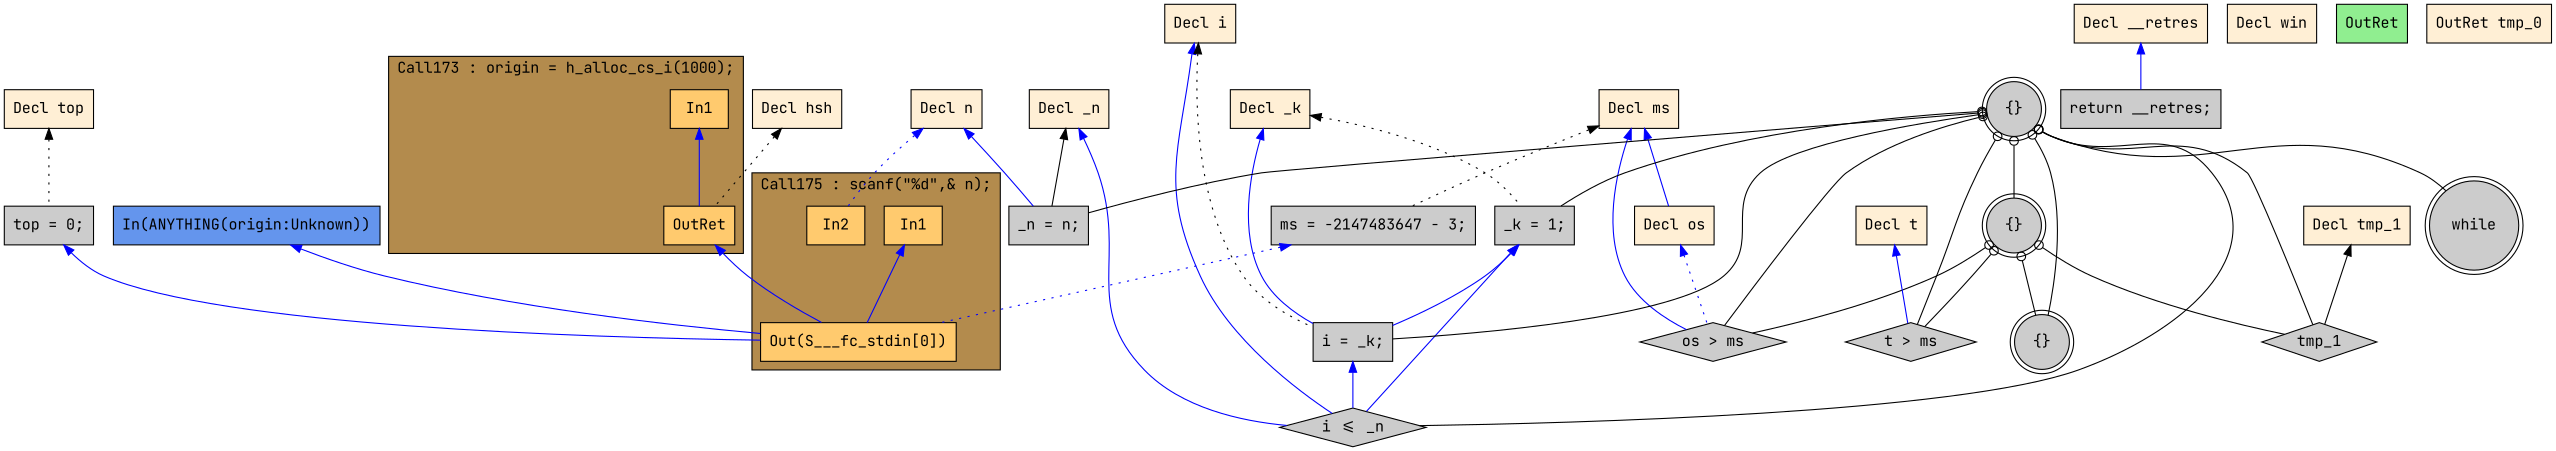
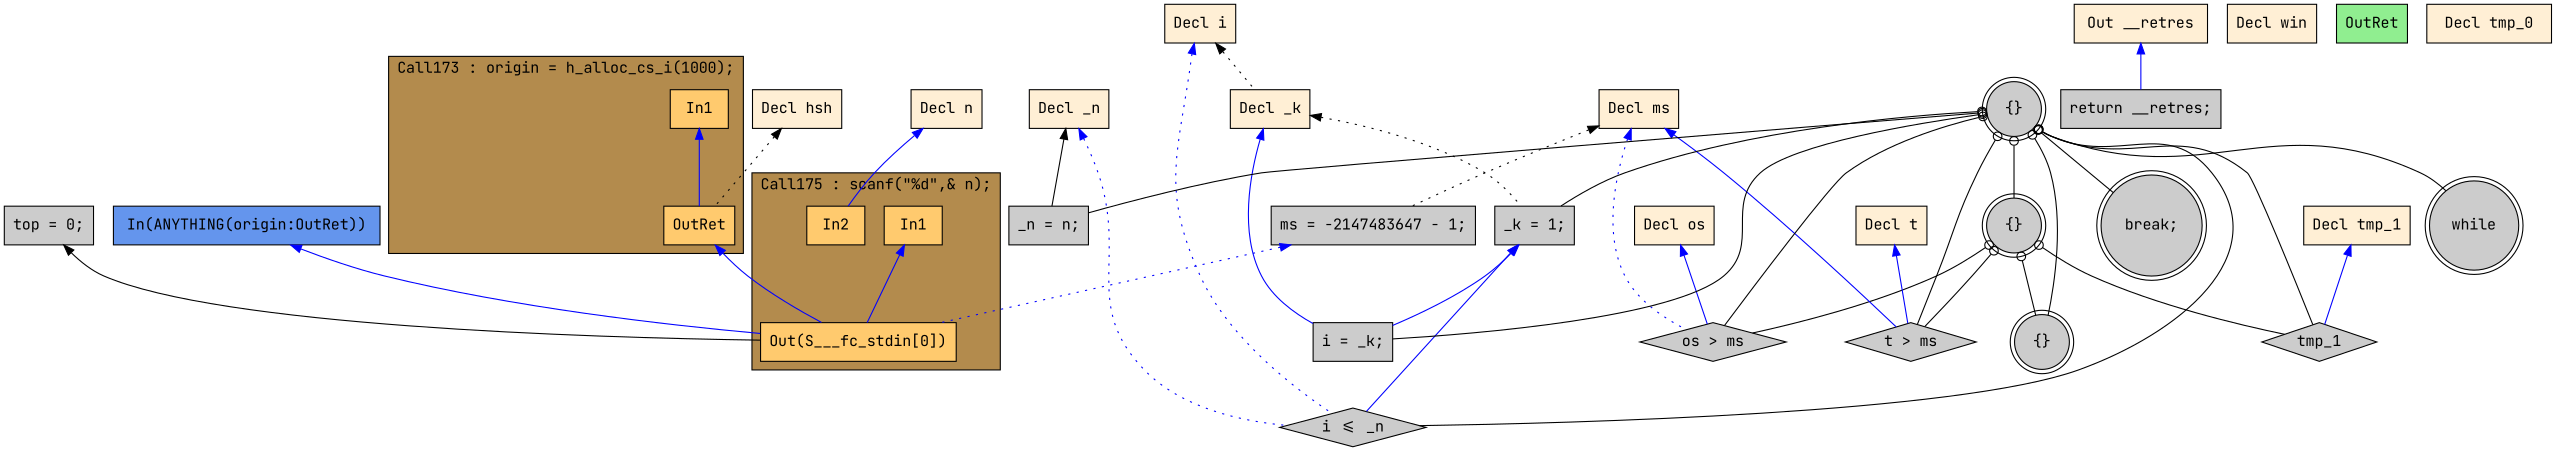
  digraph {
    fontname="JetBrains Mono"
    rankdir=TB
    node [fillcolor="#CCCCCC" fontname="JetBrains Mono" shape=box style=filled]
    edge [color="#000000" dir=back fontname="JetBrains Mono"]
    n1 [fillcolor="#FFCA6E" label=In1]
    n2 [fillcolor="#FFCA6E" label=OutRet]
    n3 [fillcolor="#FFCA6E" label=In1]
    n4 [fillcolor="#FFCA6E" label=In2]
    n5 [fillcolor="#FFCA6E" label="Out(S___fc_stdin[0])"]
    n6 [label="_n = n;"]
    n7 [label="i <= _n" shape=diamond]
    n8 [label="i = _k;"]
    n9 [label=while shape=doublecircle]
    n10 [label="{}" shape=doublecircle]
    n11 [label=tmp_1 shape=diamond]
    n12 [label="os > ms" shape=diamond]
    n13 [label="{}" shape=doublecircle]
    n14 [label="t > ms" shape=diamond]
    n15 [fillcolor="#FFEFD5" label="Decl ms"]
-   n16 [label="ms = -2147483647 - 3;"]
+   n16 [label="ms = -2147483647 - 1;"]
+   n17 [label="break;" shape=doublecircle]
    n18 [fillcolor="#FFEFD5" label="Decl hsh"]
    n19 [label="return __retres;"]
    n20 [fillcolor="#FFEFD5" label="Decl win"]
    n21 [fillcolor="#90EE90" label=OutRet]
-   n22 [fillcolor="#FFEFD5" label="Decl top"]
    n23 [label="top = 0;"]
-   n24 [fillcolor="#6495ED" label="In(ANYTHING(origin:Unknown))"]
+   n24 [fillcolor="#6495ED" label="In(ANYTHING(origin:OutRet))"]
    n25 [fillcolor="#FFEFD5" label="Decl n"]
    n26 [fillcolor="#FFEFD5" label="Decl _k"]
    n27 [label="_k = 1;"]
    n28 [fillcolor="#FFEFD5" label="Decl _n"]
    n29 [fillcolor="#FFEFD5" label="Decl i"]
    n30 [fillcolor="#FFEFD5" label="Decl t"]
    n31 [fillcolor="#FFEFD5" label="Decl os"]
-   n32 [fillcolor="#FFEFD5" label="OutRet tmp_0"]
+   n32 [fillcolor="#FFEFD5" label="Decl tmp_0"]
    n33 [fillcolor="#FFEFD5" label="Decl tmp_1"]
-   n34 [fillcolor="#FFEFD5" label="Decl __retres"]
+   n34 [fillcolor="#FFEFD5" label="Out __retres"]
    n35 [label="{}" shape=doublecircle]
    subgraph cluster_1 {
      fillcolor="#B38B4D"
      label="Call173 : origin = h_alloc_cs_i(1000);"
      style=filled
      n1
      n2
    }
    subgraph cluster_2 {
      fillcolor="#B38B4D"
      label="Call175 : scanf(\"%d\",& n);"
      style=filled
      n3
      n4
      n5
    }
    n1 -> n2 [color="#0000FF"]
    n2 -> n5 [color="#0000FF"]
    n3 -> n5 [color="#0000FF"]
-   n8 -> n7 [color="#0000FF"]
    n10 -> n11 [arrowtail=odot]
    n10 -> n12 [arrowtail=odot]
    n10 -> n13 [arrowtail=odot]
    n10 -> n14 [arrowtail=odot]
-   n15 -> n12 [color="#0000FF"]
-   n15 -> n31 [color="#0000FF"]
+   n15 -> n12 [color="#0000FF" style=dotted]
+   n15 -> n14 [color="#0000FF"]
    n15 -> n16 [style=dotted]
    n16 -> n5 [color="#0000FF" style=dotted]
    n18 -> n2 [style=dotted]
-   n22 -> n23 [style=dotted]
-   n23 -> n5 [color="#0000FF"]
+   n23 -> n5
    n24 -> n5 [color="#0000FF"]
-   n25 -> n4 [color="#0000FF" style=dotted]
-   n25 -> n6 [color="#0000FF"]
+   n25 -> n4 [color="#0000FF"]
    n26 -> n8 [color="#0000FF"]
    n26 -> n27 [style=dotted]
    n27 -> n7 [color="#0000FF"]
    n27 -> n8 [color="#0000FF"]
    n28 -> n6 [style=solid]
-   n28 -> n7 [color="#0000FF"]
-   n29 -> n7 [color="#0000FF"]
-   n29 -> n8 [style=dotted]
+   n28 -> n7 [color="#0000FF" style=dotted]
+   n29 -> n7 [color="#0000FF" style=dotted]
+   n29 -> n26 [style=dotted]
    n30 -> n14 [color="#0000FF"]
-   n31 -> n12 [color="#0000FF" style=dotted]
-   n33 -> n11
+   n31 -> n12 [color="#0000FF"]
+   n33 -> n11 [color="#0000FF"]
    n34 -> n19 [color="#0000FF"]
    n35 -> n6 [arrowtail=odot]
    n35 -> n7 [arrowtail=odot]
    n35 -> n8 [arrowtail=odot]
    n35 -> n9 [arrowtail=odot]
    n35 -> n10 [arrowtail=odot]
    n35 -> n11 [arrowtail=odot]
    n35 -> n12 [arrowtail=odot]
    n35 -> n13 [arrowtail=odot]
    n35 -> n14 [arrowtail=odot]
+   n35 -> n17 [arrowtail=odot]
    n35 -> n27 [arrowtail=odot]
  }
